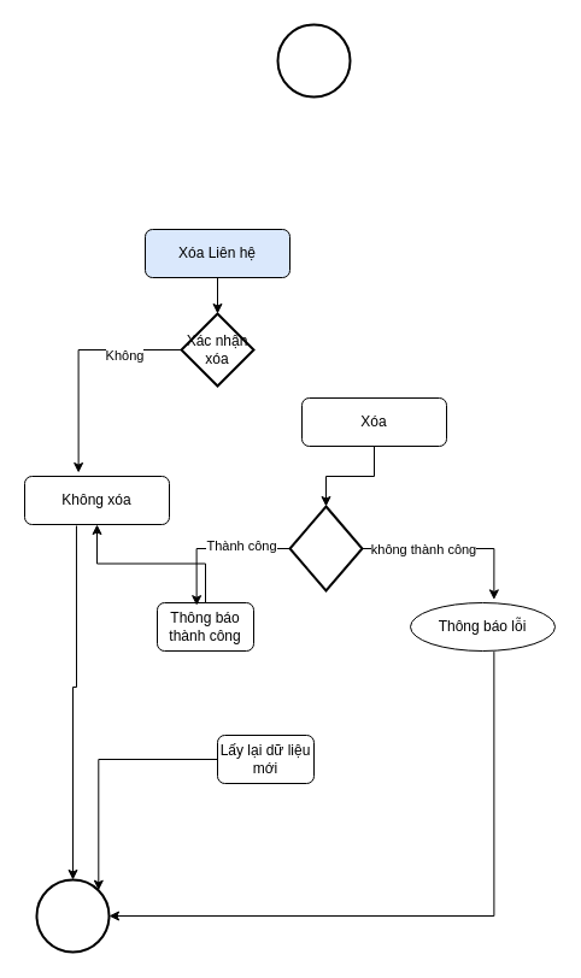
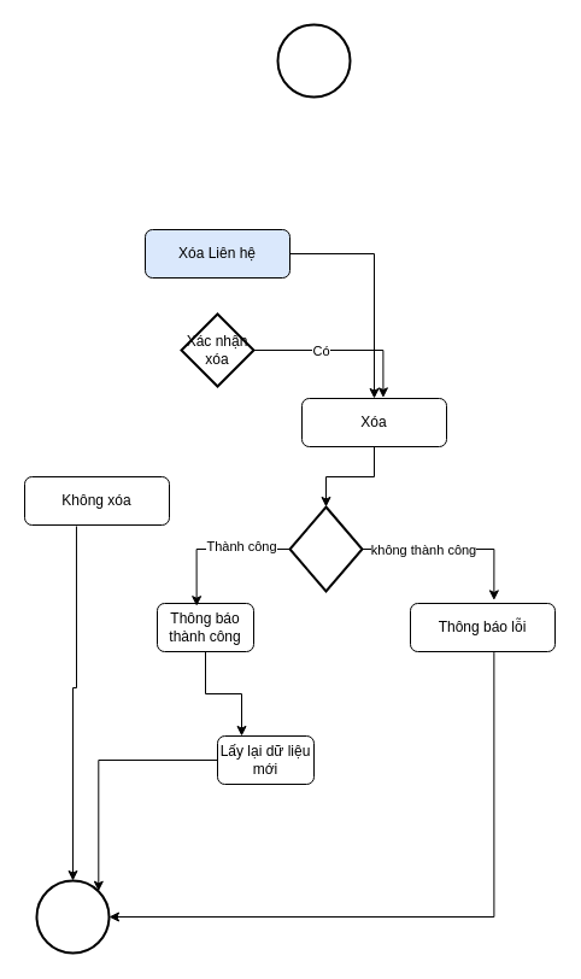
  <mxCell id="0" />
  <mxCell id="1" parent="0" />
  <mxCell id="2" value="" style="strokeWidth=2;html=1;shape=mxgraph.flowchart.start_2;whiteSpace=wrap;" parent="1" vertex="1"><mxGeometry x="230" width="60" height="60" as="geometry" y="20" /></mxCell>
  <mxCell id="3" value="" style="strokeWidth=2;html=1;shape=mxgraph.flowchart.start_2;whiteSpace=wrap;" parent="1" vertex="1"><mxGeometry x="30" y="730" width="60" height="60" as="geometry" /></mxCell>
- <mxCell id="4" style="edgeStyle=orthogonalEdgeStyle;rounded=0;orthogonalLoop=1;jettySize=auto;html=1;" parent="1" source="5" target="9" edge="1"><mxGeometry relative="1" as="geometry" /></mxCell>
+ <mxCell id="4" style="edgeStyle=orthogonalEdgeStyle;rounded=0;orthogonalLoop=1;jettySize=auto;html=1;" parent="1" source="5" target="12" edge="1"><mxGeometry relative="1" as="geometry" /></mxCell>
  <mxCell id="5" value="Xóa Liên hệ" style="rounded=1;whiteSpace=wrap;html=1;fontSize=12;glass=0;strokeWidth=1;shadow=0;fillColor=#dae8fc;" parent="1" vertex="1"><mxGeometry x="120" y="190" width="120" height="40" as="geometry" /></mxCell>
  <mxCell id="6" value="Không xóa" style="rounded=1;whiteSpace=wrap;html=1;fontSize=12;glass=0;strokeWidth=1;shadow=0;" parent="1" vertex="1"><mxGeometry x="20" y="395" width="120" height="40" as="geometry" /></mxCell>
- <mxCell id="7" style="edgeStyle=orthogonalEdgeStyle;rounded=0;orthogonalLoop=1;jettySize=auto;html=1;entryX=0.372;entryY=-0.075;entryDx=0;entryDy=0;entryPerimeter=0;exitX=0;exitY=0.5;exitDx=0;exitDy=0;exitPerimeter=0;" parent="1" source="9" target="6" edge="1"><mxGeometry relative="1" as="geometry"><mxPoint x="70" y="320" as="targetPoint" /></mxGeometry></mxCell>
- <mxCell id="8" value="Không" style="edgeLabel;html=1;align=center;verticalAlign=middle;resizable=0;points=[];" parent="7" vertex="1" connectable="0"><mxGeometry x="-0.489" y="4" relative="1" as="geometry"><mxPoint as="offset" /></mxGeometry></mxCell>
  <mxCell id="9" value="Xác nhận xóa" style="strokeWidth=2;html=1;shape=mxgraph.flowchart.decision;whiteSpace=wrap;" parent="1" vertex="1"><mxGeometry x="150" y="260" width="60" height="60" as="geometry" /></mxCell>
  <mxCell id="10" style="edgeStyle=orthogonalEdgeStyle;rounded=0;orthogonalLoop=1;jettySize=auto;html=1;exitX=0.358;exitY=1.025;exitDx=0;exitDy=0;exitPerimeter=0;" parent="1" source="6" target="3" edge="1"><mxGeometry relative="1" as="geometry"><Array as="points"><mxPoint x="63" y="570" /></Array></mxGeometry></mxCell>
  <mxCell id="11" style="edgeStyle=orthogonalEdgeStyle;rounded=0;orthogonalLoop=1;jettySize=auto;html=1;" parent="1" source="12" target="15" edge="1"><mxGeometry relative="1" as="geometry" /></mxCell>
  <mxCell id="12" value="Xóa" style="rounded=1;whiteSpace=wrap;html=1;fontSize=12;glass=0;strokeWidth=1;shadow=0;" parent="1" vertex="1"><mxGeometry x="250" y="330" width="120" height="40" as="geometry" /></mxCell>
+ <mxCell id="13" style="edgeStyle=orthogonalEdgeStyle;rounded=0;orthogonalLoop=1;jettySize=auto;html=1;entryX=0.562;entryY=-0.015;entryDx=0;entryDy=0;entryPerimeter=0;" parent="1" source="9" target="12" edge="1"><mxGeometry relative="1" as="geometry" /></mxCell>
+ <mxCell id="14" value="Có" style="edgeLabel;html=1;align=center;verticalAlign=middle;resizable=0;points=[];" parent="13" vertex="1" connectable="0"><mxGeometry x="-0.252" relative="1" as="geometry"><mxPoint as="offset" /></mxGeometry></mxCell>
  <mxCell id="15" value="" style="strokeWidth=2;html=1;shape=mxgraph.flowchart.decision;whiteSpace=wrap;" parent="1" vertex="1"><mxGeometry x="240" y="420" width="60" height="70" as="geometry" /></mxCell>
- <mxCell id="16" value="Thông báo lỗi" style="ellipse;whiteSpace=wrap;html=1;fontSize=12;glass=0;strokeWidth=1;shadow=0;" parent="1" vertex="1"><mxGeometry x="340" y="500" width="120" height="40" as="geometry" /></mxCell>
- <mxCell id="17" style="edgeStyle=orthogonalEdgeStyle;rounded=0;orthogonalLoop=1;jettySize=auto;html=1;" parent="1" source="18" target="6" edge="1"><mxGeometry relative="1" as="geometry" /></mxCell>
+ <mxCell id="16" value="Thông báo lỗi" style="rounded=1;whiteSpace=wrap;html=1;fontSize=12;glass=0;strokeWidth=1;shadow=0;" parent="1" vertex="1"><mxGeometry x="340" y="500" width="120" height="40" as="geometry" /></mxCell>
+ <mxCell id="17" style="edgeStyle=orthogonalEdgeStyle;rounded=0;orthogonalLoop=1;jettySize=auto;html=1;entryX=0.25;entryY=0;entryDx=0;entryDy=0;" parent="1" source="18" target="24" edge="1"><mxGeometry relative="1" as="geometry" /></mxCell>
  <mxCell id="18" value="Thông báo thành công" style="rounded=1;whiteSpace=wrap;html=1;fontSize=12;glass=0;strokeWidth=1;shadow=0;" parent="1" vertex="1"><mxGeometry x="130" y="500" width="80" height="40" as="geometry" /></mxCell>
  <mxCell id="19" style="edgeStyle=orthogonalEdgeStyle;rounded=0;orthogonalLoop=1;jettySize=auto;html=1;entryX=0.408;entryY=0.055;entryDx=0;entryDy=0;entryPerimeter=0;exitX=0;exitY=0.5;exitDx=0;exitDy=0;exitPerimeter=0;" parent="1" source="15" target="18" edge="1"><mxGeometry relative="1" as="geometry" /></mxCell>
  <mxCell id="20" value="Thành công" style="edgeLabel;html=1;align=center;verticalAlign=middle;resizable=0;points=[];" parent="19" vertex="1" connectable="0"><mxGeometry x="-0.349" y="-3" relative="1" as="geometry"><mxPoint as="offset" /></mxGeometry></mxCell>
  <mxCell id="21" style="edgeStyle=orthogonalEdgeStyle;rounded=0;orthogonalLoop=1;jettySize=auto;html=1;entryX=0.578;entryY=-0.065;entryDx=0;entryDy=0;entryPerimeter=0;" parent="1" source="15" target="16" edge="1"><mxGeometry relative="1" as="geometry" /></mxCell>
  <mxCell id="22" value="không thành công" style="edgeLabel;html=1;align=center;verticalAlign=middle;resizable=0;points=[];" parent="21" vertex="1" connectable="0"><mxGeometry x="-0.549" y="2" relative="1" as="geometry"><mxPoint x="16" y="2" as="offset" /></mxGeometry></mxCell>
  <mxCell id="23" style="edgeStyle=orthogonalEdgeStyle;rounded=0;orthogonalLoop=1;jettySize=auto;html=1;entryX=1;entryY=0.5;entryDx=0;entryDy=0;entryPerimeter=0;exitX=0.578;exitY=1.015;exitDx=0;exitDy=0;exitPerimeter=0;" parent="1" source="16" target="3" edge="1"><mxGeometry relative="1" as="geometry"><mxPoint x="420" y="620" as="sourcePoint" /></mxGeometry></mxCell>
  <mxCell id="24" value="Lấy lại dữ liệu mới" style="rounded=1;whiteSpace=wrap;html=1;fontSize=12;glass=0;strokeWidth=1;shadow=0;" parent="1" vertex="1"><mxGeometry x="180" y="610" width="80" height="40" as="geometry" /></mxCell>
  <mxCell id="25" style="edgeStyle=orthogonalEdgeStyle;rounded=0;orthogonalLoop=1;jettySize=auto;html=1;entryX=0.855;entryY=0.145;entryDx=0;entryDy=0;entryPerimeter=0;" parent="1" source="24" target="3" edge="1"><mxGeometry relative="1" as="geometry" /></mxCell>
